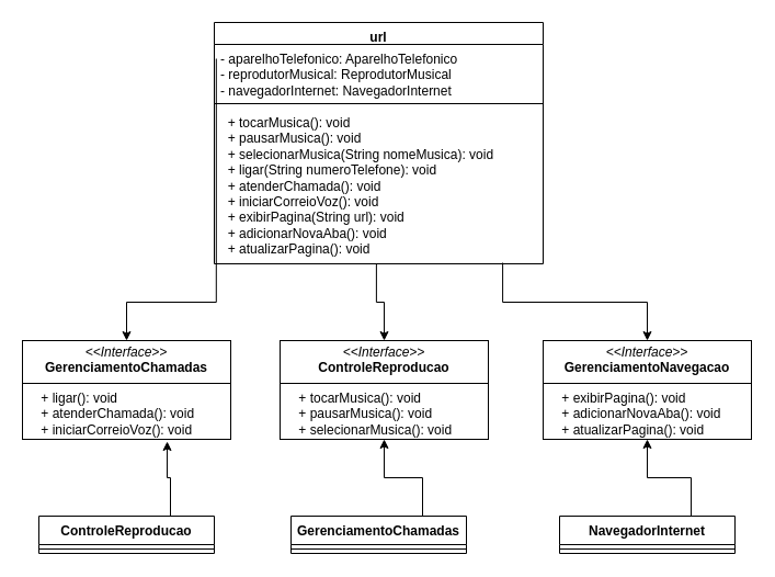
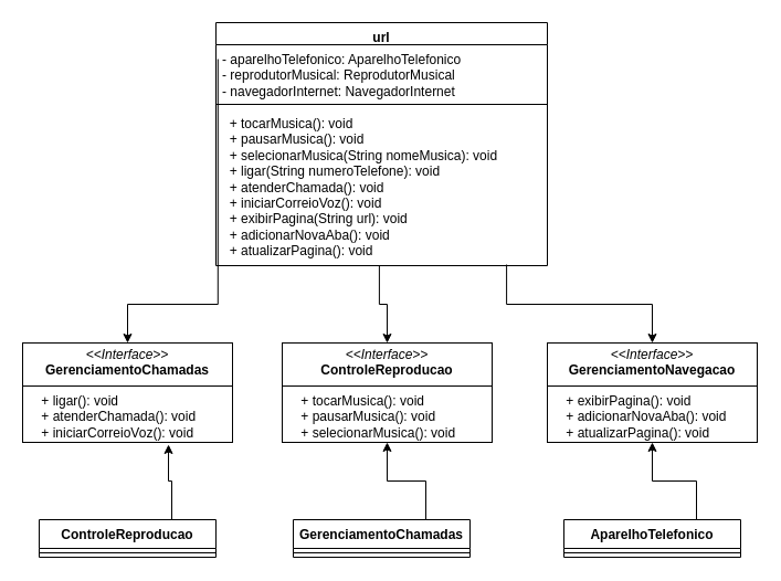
  <mxCell id="0" />
  <mxCell id="1" parent="0" />
  <mxCell id="2" value="&lt;p style=&quot;margin:0px;margin-top:4px;text-align:center;&quot;&gt;&lt;i&gt;&amp;lt;&amp;lt;Interface&amp;gt;&amp;gt;&lt;/i&gt;&lt;br&gt;&lt;b&gt;ControleReproducao&lt;/b&gt;&lt;/p&gt;&lt;hr size=&quot;1&quot; style=&quot;border-style:solid;&quot;&gt;&lt;p style=&quot;margin:0px;margin-left:4px;&quot;&gt;&amp;nbsp; &amp;nbsp; + tocarMusica(): void&lt;/p&gt;&lt;p style=&quot;margin:0px;margin-left:4px;&quot;&gt;&amp;nbsp; &amp;nbsp; + pausarMusica(): void&lt;/p&gt;&lt;p style=&quot;margin:0px;margin-left:4px;&quot;&gt;&amp;nbsp; &amp;nbsp; + selecionarMusica():&amp;nbsp;&lt;span style=&quot;background-color: initial;&quot;&gt;void&lt;/span&gt;&lt;/p&gt;" style="verticalAlign=top;align=left;overflow=fill;html=1;whiteSpace=wrap;" vertex="1" parent="1"><mxGeometry x="255" y="310" width="190" height="90" as="geometry" /></mxCell>
  <mxCell id="3" value="&lt;p style=&quot;margin:0px;margin-top:4px;text-align:center;&quot;&gt;&lt;i&gt;&amp;lt;&amp;lt;Interface&amp;gt;&amp;gt;&lt;/i&gt;&lt;br&gt;&lt;b&gt;GerenciamentoChamadas&lt;/b&gt;&lt;/p&gt;&lt;hr size=&quot;1&quot; style=&quot;border-style:solid;&quot;&gt;&lt;p style=&quot;margin:0px;margin-left:4px;&quot;&gt;&amp;nbsp; &amp;nbsp; + ligar(): void&lt;/p&gt;&lt;p style=&quot;margin:0px;margin-left:4px;&quot;&gt;&amp;nbsp; &amp;nbsp; + atenderChamada(): void&lt;/p&gt;&lt;p style=&quot;margin:0px;margin-left:4px;&quot;&gt;&amp;nbsp; &amp;nbsp; + iniciarCorreioVoz():&amp;nbsp;&lt;span style=&quot;background-color: initial;&quot;&gt;void&lt;/span&gt;&lt;/p&gt;" style="verticalAlign=top;align=left;overflow=fill;html=1;whiteSpace=wrap;" vertex="1" parent="1"><mxGeometry x="20" y="310" width="190" height="90" as="geometry" /></mxCell>
  <mxCell id="4" value="&lt;p style=&quot;margin:0px;margin-top:4px;text-align:center;&quot;&gt;&lt;i&gt;&amp;lt;&amp;lt;Interface&amp;gt;&amp;gt;&lt;/i&gt;&lt;br&gt;&lt;b&gt;GerenciamentoNavegacao&lt;/b&gt;&lt;/p&gt;&lt;hr size=&quot;1&quot; style=&quot;border-style:solid;&quot;&gt;&lt;p style=&quot;margin:0px;margin-left:4px;&quot;&gt;&amp;nbsp; &amp;nbsp; + exibirPagina(): void&lt;/p&gt;&lt;p style=&quot;margin:0px;margin-left:4px;&quot;&gt;&amp;nbsp; &amp;nbsp; + adicionarNovaAba(): void&lt;/p&gt;&lt;p style=&quot;margin:0px;margin-left:4px;&quot;&gt;&amp;nbsp; &amp;nbsp; + atualizarPagina():&amp;nbsp;&lt;span style=&quot;background-color: initial;&quot;&gt;void&lt;/span&gt;&lt;/p&gt;" style="verticalAlign=top;align=left;overflow=fill;html=1;whiteSpace=wrap;" vertex="1" parent="1"><mxGeometry x="495" y="310" width="190" height="90" as="geometry" /></mxCell>
  <mxCell id="5" style="edgeStyle=orthogonalEdgeStyle;rounded=0;orthogonalLoop=1;jettySize=auto;html=1;exitX=0.75;exitY=0;exitDx=0;exitDy=0;" edge="1" parent="1" source="6" target="4"><mxGeometry relative="1" as="geometry" /></mxCell>
- <mxCell id="6" value="NavegadorInternet" style="swimlane;fontStyle=1;align=center;verticalAlign=top;childLayout=stackLayout;horizontal=1;startSize=26;horizontalStack=0;resizeParent=1;resizeParentMax=0;resizeLast=0;collapsible=1;marginBottom=0;whiteSpace=wrap;html=1;" vertex="1" parent="1"><mxGeometry x="510" y="470" width="160" height="34" as="geometry" /></mxCell>
+ <mxCell id="6" value="AparelhoTelefonico" style="swimlane;fontStyle=1;align=center;verticalAlign=top;childLayout=stackLayout;horizontal=1;startSize=26;horizontalStack=0;resizeParent=1;resizeParentMax=0;resizeLast=0;collapsible=1;marginBottom=0;whiteSpace=wrap;html=1;" vertex="1" parent="1"><mxGeometry x="510" y="470" width="160" height="34" as="geometry" /></mxCell>
  <mxCell id="7" value="" style="line;strokeWidth=1;fillColor=none;align=left;verticalAlign=middle;spacingTop=-1;spacingLeft=3;spacingRight=3;rotatable=0;labelPosition=right;points=[];portConstraint=eastwest;strokeColor=inherit;" vertex="1" parent="6"><mxGeometry y="26" width="160" height="8" as="geometry" /></mxCell>
  <mxCell id="8" style="edgeStyle=orthogonalEdgeStyle;rounded=0;orthogonalLoop=1;jettySize=auto;html=1;exitX=0.75;exitY=0;exitDx=0;exitDy=0;" edge="1" parent="1" source="9" target="2"><mxGeometry relative="1" as="geometry" /></mxCell>
  <mxCell id="9" value="GerenciamentoChamadas" style="swimlane;fontStyle=1;align=center;verticalAlign=top;childLayout=stackLayout;horizontal=1;startSize=26;horizontalStack=0;resizeParent=1;resizeParentMax=0;resizeLast=0;collapsible=1;marginBottom=0;whiteSpace=wrap;html=1;" vertex="1" parent="1"><mxGeometry x="265" y="470" width="160" height="34" as="geometry" /></mxCell>
  <mxCell id="10" value="" style="line;strokeWidth=1;fillColor=none;align=left;verticalAlign=middle;spacingTop=-1;spacingLeft=3;spacingRight=3;rotatable=0;labelPosition=right;points=[];portConstraint=eastwest;strokeColor=inherit;" vertex="1" parent="9"><mxGeometry y="26" width="160" height="8" as="geometry" /></mxCell>
  <mxCell id="11" value="ControleReproducao" style="swimlane;fontStyle=1;align=center;verticalAlign=top;childLayout=stackLayout;horizontal=1;startSize=26;horizontalStack=0;resizeParent=1;resizeParentMax=0;resizeLast=0;collapsible=1;marginBottom=0;whiteSpace=wrap;html=1;" vertex="1" parent="1"><mxGeometry x="35" y="470" width="160" height="34" as="geometry" /></mxCell>
  <mxCell id="12" value="" style="line;strokeWidth=1;fillColor=none;align=left;verticalAlign=middle;spacingTop=-1;spacingLeft=3;spacingRight=3;rotatable=0;labelPosition=right;points=[];portConstraint=eastwest;strokeColor=inherit;" vertex="1" parent="11"><mxGeometry y="26" width="160" height="8" as="geometry" /></mxCell>
  <mxCell id="13" value="url" style="swimlane;fontStyle=1;align=center;verticalAlign=top;childLayout=stackLayout;horizontal=1;startSize=20;horizontalStack=0;resizeParent=1;resizeParentMax=0;resizeLast=0;collapsible=1;marginBottom=0;whiteSpace=wrap;html=1;" vertex="1" parent="1"><mxGeometry x="195" y="20" width="300" height="220" as="geometry" /></mxCell>
  <mxCell id="14" value="- aparelhoTelefonico: AparelhoTelefonico&lt;div&gt;- reprodutorMusical: ReprodutorMusical&lt;div&gt;&lt;div&gt;- navegadorInternet: NavegadorInternet&lt;/div&gt;&lt;/div&gt;&lt;/div&gt;&lt;div&gt;&lt;br&gt;&lt;/div&gt;" style="text;strokeColor=none;fillColor=none;align=left;verticalAlign=top;spacingLeft=4;spacingRight=4;overflow=hidden;rotatable=0;points=[[0,0.5],[1,0.5]];portConstraint=eastwest;whiteSpace=wrap;html=1;" vertex="1" parent="13"><mxGeometry y="20" width="300" height="50" as="geometry" /></mxCell>
  <mxCell id="15" value="" style="line;strokeWidth=1;fillColor=none;align=left;verticalAlign=middle;spacingTop=-1;spacingLeft=3;spacingRight=3;rotatable=0;labelPosition=right;points=[];portConstraint=eastwest;strokeColor=inherit;" vertex="1" parent="13"><mxGeometry y="70" width="300" height="8" as="geometry" /></mxCell>
  <mxCell id="16" value="&lt;div&gt;&amp;nbsp; + tocarMusica(): void&lt;/div&gt;&lt;div&gt;&amp;nbsp; + pausarMusica(): void&lt;/div&gt;&lt;div&gt;&amp;nbsp; + selecionarMusica(String nomeMusica): void&lt;/div&gt;&lt;div&gt;&amp;nbsp; + ligar(String numeroTelefone): void&lt;/div&gt;&lt;div&gt;&amp;nbsp; + atenderChamada(): void&lt;/div&gt;&lt;div&gt;&amp;nbsp; + iniciarCorreioVoz(): void&lt;/div&gt;&lt;div&gt;&amp;nbsp; + exibirPagina(String url): void&lt;/div&gt;&lt;div&gt;&amp;nbsp; + adicionarNovaAba(): void&lt;/div&gt;&lt;div&gt;&amp;nbsp; + atualizarPagina(): void&lt;/div&gt;" style="text;strokeColor=none;fillColor=none;align=left;verticalAlign=top;spacingLeft=4;spacingRight=4;overflow=hidden;rotatable=0;points=[[0,0.5],[1,0.5]];portConstraint=eastwest;whiteSpace=wrap;html=1;" vertex="1" parent="13"><mxGeometry y="78" width="300" height="142" as="geometry" /></mxCell>
  <mxCell id="17" style="edgeStyle=orthogonalEdgeStyle;rounded=0;orthogonalLoop=1;jettySize=auto;html=1;entryX=0.5;entryY=0;entryDx=0;entryDy=0;exitX=0.006;exitY=0.15;exitDx=0;exitDy=0;exitPerimeter=0;" edge="1" parent="1" source="13" target="3"><mxGeometry relative="1" as="geometry"><mxPoint x="275" y="180" as="sourcePoint" /></mxGeometry></mxCell>
  <mxCell id="18" style="edgeStyle=orthogonalEdgeStyle;rounded=0;orthogonalLoop=1;jettySize=auto;html=1;exitX=0.877;exitY=0.993;exitDx=0;exitDy=0;exitPerimeter=0;" edge="1" parent="1" source="16" target="4"><mxGeometry relative="1" as="geometry"><mxPoint x="555" y="190" as="sourcePoint" /></mxGeometry></mxCell>
  <mxCell id="19" style="edgeStyle=orthogonalEdgeStyle;rounded=0;orthogonalLoop=1;jettySize=auto;html=1;entryX=0.5;entryY=0;entryDx=0;entryDy=0;exitX=0.493;exitY=1;exitDx=0;exitDy=0;exitPerimeter=0;" edge="1" parent="1" source="16" target="2"><mxGeometry relative="1" as="geometry"><mxPoint x="355" y="220" as="sourcePoint" /></mxGeometry></mxCell>
  <mxCell id="20" style="edgeStyle=orthogonalEdgeStyle;rounded=0;orthogonalLoop=1;jettySize=auto;html=1;exitX=0.75;exitY=0;exitDx=0;exitDy=0;entryX=0.695;entryY=1.022;entryDx=0;entryDy=0;entryPerimeter=0;" edge="1" parent="1" source="11" target="3"><mxGeometry relative="1" as="geometry" /></mxCell>
